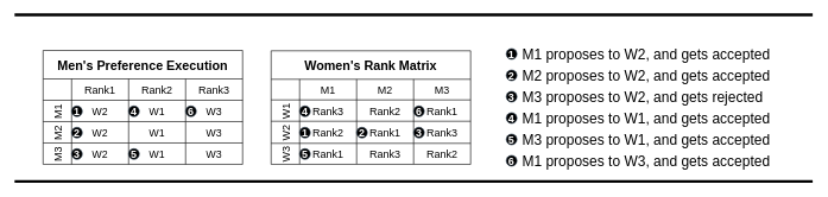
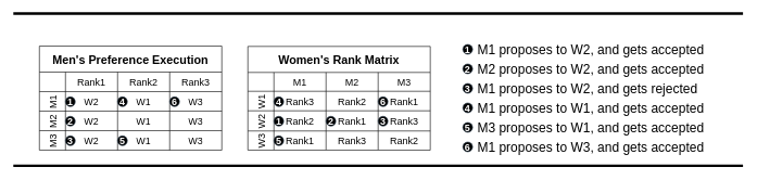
  <mxCell id="0" />
  <mxCell id="1" parent="0" />
  <mxCell id="2" value="Men's Preference Execution" style="shape=table;startSize=40;container=1;collapsible=0;childLayout=tableLayout;resizeLast=0;resizeLastRow=0;fontStyle=1;fontSize=18;" vertex="1" parent="1"><mxGeometry x="60" y="70" width="280" height="160" as="geometry" /></mxCell>
  <mxCell id="3" value="" style="shape=tableRow;horizontal=0;startSize=40;swimlaneHead=0;swimlaneBody=0;strokeColor=inherit;top=0;left=0;bottom=0;right=0;collapsible=0;dropTarget=0;fillColor=none;points=[[0,0.5],[1,0.5]];portConstraint=eastwest;fontSize=15;" vertex="1" parent="2"><mxGeometry y="40" width="280" height="30" as="geometry" /></mxCell>
  <mxCell id="4" value="Rank1" style="shape=partialRectangle;html=1;whiteSpace=wrap;connectable=0;strokeColor=inherit;overflow=hidden;fillColor=none;top=0;left=0;bottom=0;right=0;pointerEvents=1;fontSize=15;" vertex="1" parent="3"><mxGeometry x="40" width="80" height="30" as="geometry"><mxRectangle width="80" height="30" as="alternateBounds" /></mxGeometry></mxCell>
  <mxCell id="5" value="Rank2" style="shape=partialRectangle;html=1;whiteSpace=wrap;connectable=0;strokeColor=inherit;overflow=hidden;fillColor=none;top=0;left=0;bottom=0;right=0;pointerEvents=1;fontSize=15;" vertex="1" parent="3"><mxGeometry x="120" width="80" height="30" as="geometry"><mxRectangle width="80" height="30" as="alternateBounds" /></mxGeometry></mxCell>
  <mxCell id="6" value="Rank3" style="shape=partialRectangle;html=1;whiteSpace=wrap;connectable=0;strokeColor=inherit;overflow=hidden;fillColor=none;top=0;left=0;bottom=0;right=0;pointerEvents=1;strokeWidth=1;resizeWidth=1;resizeHeight=1;fontSize=15;" vertex="1" parent="3"><mxGeometry x="200" width="80" height="30" as="geometry"><mxRectangle width="80" height="30" as="alternateBounds" /></mxGeometry></mxCell>
  <mxCell id="7" value="M1" style="shape=tableRow;horizontal=0;startSize=40;swimlaneHead=0;swimlaneBody=0;strokeColor=inherit;top=0;left=0;bottom=0;right=0;collapsible=0;dropTarget=0;fillColor=none;points=[[0,0.5],[1,0.5]];portConstraint=eastwest;fontSize=15;" vertex="1" parent="2"><mxGeometry y="70" width="280" height="30" as="geometry" /></mxCell>
  <mxCell id="8" value="W2" style="shape=partialRectangle;html=1;whiteSpace=wrap;connectable=0;overflow=hidden;top=0;left=0;bottom=0;right=0;pointerEvents=1;strokeColor=default;fillColor=none;fontSize=15;" vertex="1" parent="7"><mxGeometry x="40" width="80" height="30" as="geometry"><mxRectangle width="80" height="30" as="alternateBounds" /></mxGeometry></mxCell>
  <mxCell id="9" value="W1" style="shape=partialRectangle;html=1;whiteSpace=wrap;connectable=0;overflow=hidden;top=0;left=0;bottom=0;right=0;pointerEvents=1;fillColor=none;labelBackgroundColor=none;labelBorderColor=none;strokeColor=default;shadow=0;resizable=1;resizeWidth=0;metaEdit=0;backgroundOutline=0;fontSize=15;" vertex="1" parent="7"><mxGeometry x="120" width="80" height="30" as="geometry"><mxRectangle width="80" height="30" as="alternateBounds" /></mxGeometry></mxCell>
  <mxCell id="10" value="W3" style="shape=partialRectangle;html=1;whiteSpace=wrap;connectable=0;overflow=hidden;top=0;left=0;bottom=0;right=0;pointerEvents=1;fillColor=none;fontSize=15;" vertex="1" parent="7"><mxGeometry x="200" width="80" height="30" as="geometry"><mxRectangle width="80" height="30" as="alternateBounds" /></mxGeometry></mxCell>
  <mxCell id="11" value="M2" style="shape=tableRow;horizontal=0;startSize=40;swimlaneHead=0;swimlaneBody=0;strokeColor=inherit;top=0;left=0;bottom=0;right=0;collapsible=0;dropTarget=0;fillColor=none;points=[[0,0.5],[1,0.5]];portConstraint=eastwest;fontSize=15;" vertex="1" parent="2"><mxGeometry y="100" width="280" height="30" as="geometry" /></mxCell>
  <mxCell id="12" value="W2" style="shape=partialRectangle;html=1;whiteSpace=wrap;connectable=0;overflow=hidden;top=0;left=0;bottom=0;right=0;pointerEvents=1;strokeOpacity=100;fillColor=none;fontSize=15;" vertex="1" parent="11"><mxGeometry x="40" width="80" height="30" as="geometry"><mxRectangle width="80" height="30" as="alternateBounds" /></mxGeometry></mxCell>
  <mxCell id="13" value="W1" style="shape=partialRectangle;html=1;whiteSpace=wrap;connectable=0;strokeColor=inherit;overflow=hidden;fillColor=none;top=0;left=0;bottom=0;right=0;pointerEvents=1;fontSize=15;" vertex="1" parent="11"><mxGeometry x="120" width="80" height="30" as="geometry"><mxRectangle width="80" height="30" as="alternateBounds" /></mxGeometry></mxCell>
  <mxCell id="14" value="W3" style="shape=partialRectangle;html=1;whiteSpace=wrap;connectable=0;strokeColor=inherit;overflow=hidden;fillColor=none;top=0;left=0;bottom=0;right=0;pointerEvents=1;fontSize=15;" vertex="1" parent="11"><mxGeometry x="200" width="80" height="30" as="geometry"><mxRectangle width="80" height="30" as="alternateBounds" /></mxGeometry></mxCell>
  <mxCell id="15" value="M3" style="shape=tableRow;horizontal=0;startSize=40;swimlaneHead=0;swimlaneBody=0;strokeColor=inherit;top=0;left=0;bottom=0;right=0;collapsible=0;dropTarget=0;fillColor=none;points=[[0,0.5],[1,0.5]];portConstraint=eastwest;fontSize=15;" vertex="1" parent="2"><mxGeometry y="130" width="280" height="30" as="geometry" /></mxCell>
  <mxCell id="16" value="W2" style="shape=partialRectangle;html=1;whiteSpace=wrap;connectable=0;overflow=hidden;top=0;left=0;bottom=0;right=0;pointerEvents=1;fillColor=none;fontSize=15;" vertex="1" parent="15"><mxGeometry x="40" width="80" height="30" as="geometry"><mxRectangle width="80" height="30" as="alternateBounds" /></mxGeometry></mxCell>
  <mxCell id="17" value="W1" style="shape=partialRectangle;html=1;whiteSpace=wrap;connectable=0;overflow=hidden;top=0;left=0;bottom=0;right=0;pointerEvents=1;fillColor=none;fontSize=15;" vertex="1" parent="15"><mxGeometry x="120" width="80" height="30" as="geometry"><mxRectangle width="80" height="30" as="alternateBounds" /></mxGeometry></mxCell>
  <mxCell id="18" value="W3" style="shape=partialRectangle;html=1;whiteSpace=wrap;connectable=0;strokeColor=inherit;overflow=hidden;fillColor=none;top=0;left=0;bottom=0;right=0;pointerEvents=1;fontSize=15;" vertex="1" parent="15"><mxGeometry x="200" width="80" height="30" as="geometry"><mxRectangle width="80" height="30" as="alternateBounds" /></mxGeometry></mxCell>
  <mxCell id="19" value="Women's Rank Matrix" style="shape=table;startSize=40;container=1;collapsible=0;childLayout=tableLayout;resizeLast=0;resizeLastRow=0;fontStyle=1;fontSize=18;" vertex="1" parent="1"><mxGeometry x="380" y="70.5" width="280" height="159.5" as="geometry" /></mxCell>
  <mxCell id="20" value="" style="shape=tableRow;horizontal=0;startSize=40;swimlaneHead=0;swimlaneBody=0;strokeColor=inherit;top=0;left=0;bottom=0;right=0;collapsible=0;dropTarget=0;fillColor=none;points=[[0,0.5],[1,0.5]];portConstraint=eastwest;fontSize=15;" vertex="1" parent="19"><mxGeometry y="40" width="280" height="29" as="geometry" /></mxCell>
  <mxCell id="21" value="M1" style="shape=partialRectangle;html=1;whiteSpace=wrap;connectable=0;strokeColor=inherit;overflow=hidden;fillColor=none;top=0;left=0;bottom=0;right=0;pointerEvents=1;fontSize=15;" vertex="1" parent="20"><mxGeometry x="40" width="80" height="29" as="geometry"><mxRectangle width="80" height="29" as="alternateBounds" /></mxGeometry></mxCell>
  <mxCell id="22" value="M2" style="shape=partialRectangle;html=1;whiteSpace=wrap;connectable=0;strokeColor=inherit;overflow=hidden;fillColor=none;top=0;left=0;bottom=0;right=0;pointerEvents=1;fontSize=15;" vertex="1" parent="20"><mxGeometry x="120" width="80" height="29" as="geometry"><mxRectangle width="80" height="29" as="alternateBounds" /></mxGeometry></mxCell>
  <mxCell id="23" value="M3" style="shape=partialRectangle;html=1;whiteSpace=wrap;connectable=0;strokeColor=inherit;overflow=hidden;fillColor=none;top=0;left=0;bottom=0;right=0;pointerEvents=1;strokeWidth=1;resizeWidth=1;resizeHeight=1;fontSize=15;" vertex="1" parent="20"><mxGeometry x="200" width="80" height="29" as="geometry"><mxRectangle width="80" height="29" as="alternateBounds" /></mxGeometry></mxCell>
  <mxCell id="24" value="W1" style="shape=tableRow;horizontal=0;startSize=40;swimlaneHead=0;swimlaneBody=0;strokeColor=inherit;top=0;left=0;bottom=0;right=0;collapsible=0;dropTarget=0;fillColor=none;points=[[0,0.5],[1,0.5]];portConstraint=eastwest;fontSize=15;" vertex="1" parent="19"><mxGeometry y="69" width="280" height="30" as="geometry" /></mxCell>
  <mxCell id="25" value="Rank3" style="shape=partialRectangle;html=1;whiteSpace=wrap;connectable=0;strokeColor=inherit;overflow=hidden;fillColor=none;top=0;left=0;bottom=0;right=0;pointerEvents=1;fontSize=15;" vertex="1" parent="24"><mxGeometry x="40" width="80" height="30" as="geometry"><mxRectangle width="80" height="30" as="alternateBounds" /></mxGeometry></mxCell>
  <mxCell id="26" value="Rank2" style="shape=partialRectangle;html=1;whiteSpace=wrap;connectable=0;strokeColor=inherit;overflow=hidden;fillColor=none;top=0;left=0;bottom=0;right=0;pointerEvents=1;fontSize=15;" vertex="1" parent="24"><mxGeometry x="120" width="80" height="30" as="geometry"><mxRectangle width="80" height="30" as="alternateBounds" /></mxGeometry></mxCell>
  <mxCell id="27" value="Rank1" style="shape=partialRectangle;html=1;whiteSpace=wrap;connectable=0;strokeColor=inherit;overflow=hidden;fillColor=none;top=0;left=0;bottom=0;right=0;pointerEvents=1;fontSize=15;" vertex="1" parent="24"><mxGeometry x="200" width="80" height="30" as="geometry"><mxRectangle width="80" height="30" as="alternateBounds" /></mxGeometry></mxCell>
  <mxCell id="28" value="W2" style="shape=tableRow;horizontal=0;startSize=40;swimlaneHead=0;swimlaneBody=0;strokeColor=inherit;top=0;left=0;bottom=0;right=0;collapsible=0;dropTarget=0;fillColor=none;points=[[0,0.5],[1,0.5]];portConstraint=eastwest;fontSize=15;" vertex="1" parent="19"><mxGeometry y="99" width="280" height="31" as="geometry" /></mxCell>
  <mxCell id="29" value="Rank2" style="shape=partialRectangle;html=1;whiteSpace=wrap;connectable=0;strokeColor=inherit;overflow=hidden;fillColor=none;top=0;left=0;bottom=0;right=0;pointerEvents=1;fontSize=15;" vertex="1" parent="28"><mxGeometry x="40" width="80" height="31" as="geometry"><mxRectangle width="80" height="31" as="alternateBounds" /></mxGeometry></mxCell>
  <mxCell id="30" value="Rank1" style="shape=partialRectangle;html=1;whiteSpace=wrap;connectable=0;strokeColor=inherit;overflow=hidden;fillColor=none;top=0;left=0;bottom=0;right=0;pointerEvents=1;fontSize=15;" vertex="1" parent="28"><mxGeometry x="120" width="80" height="31" as="geometry"><mxRectangle width="80" height="31" as="alternateBounds" /></mxGeometry></mxCell>
  <mxCell id="31" value="Rank3" style="shape=partialRectangle;html=1;whiteSpace=wrap;connectable=0;strokeColor=inherit;overflow=hidden;fillColor=none;top=0;left=0;bottom=0;right=0;pointerEvents=1;fontSize=15;" vertex="1" parent="28"><mxGeometry x="200" width="80" height="31" as="geometry"><mxRectangle width="80" height="31" as="alternateBounds" /></mxGeometry></mxCell>
  <mxCell id="32" value="W3" style="shape=tableRow;horizontal=0;startSize=40;swimlaneHead=0;swimlaneBody=0;strokeColor=inherit;top=0;left=0;bottom=0;right=0;collapsible=0;dropTarget=0;fillColor=none;points=[[0,0.5],[1,0.5]];portConstraint=eastwest;fontSize=15;" vertex="1" parent="19"><mxGeometry y="130" width="280" height="29" as="geometry" /></mxCell>
  <mxCell id="33" value="Rank1" style="shape=partialRectangle;html=1;whiteSpace=wrap;connectable=0;strokeColor=inherit;overflow=hidden;fillColor=none;top=0;left=0;bottom=0;right=0;pointerEvents=1;fontSize=15;" vertex="1" parent="32"><mxGeometry x="40" width="80" height="29" as="geometry"><mxRectangle width="80" height="29" as="alternateBounds" /></mxGeometry></mxCell>
  <mxCell id="34" value="Rank3" style="shape=partialRectangle;html=1;whiteSpace=wrap;connectable=0;strokeColor=inherit;overflow=hidden;fillColor=none;top=0;left=0;bottom=0;right=0;pointerEvents=1;fontSize=15;" vertex="1" parent="32"><mxGeometry x="120" width="80" height="29" as="geometry"><mxRectangle width="80" height="29" as="alternateBounds" /></mxGeometry></mxCell>
  <mxCell id="35" value="Rank2" style="shape=partialRectangle;html=1;whiteSpace=wrap;connectable=0;strokeColor=inherit;overflow=hidden;fillColor=none;top=0;left=0;bottom=0;right=0;pointerEvents=1;fontSize=15;" vertex="1" parent="32"><mxGeometry x="200" width="80" height="29" as="geometry"><mxRectangle width="80" height="29" as="alternateBounds" /></mxGeometry></mxCell>
  <mxCell id="36" value="1" style="ellipse;whiteSpace=wrap;html=1;aspect=fixed;strokeColor=#314354;align=center;verticalAlign=middle;fontFamily=Helvetica;fontSize=15;fillColor=#000000;fontColor=#ffffff;fontStyle=1" vertex="1" parent="1"><mxGeometry x="710" y="67.5" width="15" height="15" as="geometry" /></mxCell>
  <mxCell id="37" value="2" style="ellipse;whiteSpace=wrap;html=1;aspect=fixed;strokeColor=#314354;align=center;verticalAlign=middle;fontFamily=Helvetica;fontSize=15;fillColor=#000000;fontColor=#ffffff;fontStyle=1" vertex="1" parent="1"><mxGeometry x="710" y="97.5" width="15" height="15" as="geometry" /></mxCell>
  <mxCell id="38" value="3" style="ellipse;whiteSpace=wrap;html=1;aspect=fixed;strokeColor=#314354;align=center;verticalAlign=middle;fontFamily=Helvetica;fontSize=15;fillColor=#000000;fontColor=#ffffff;fontStyle=1" vertex="1" parent="1"><mxGeometry x="710" y="127.5" width="15" height="15" as="geometry" /></mxCell>
  <mxCell id="39" value="4" style="ellipse;whiteSpace=wrap;html=1;aspect=fixed;strokeColor=#314354;align=center;verticalAlign=middle;fontFamily=Helvetica;fontSize=15;fillColor=#000000;fontColor=#ffffff;fontStyle=1" vertex="1" parent="1"><mxGeometry x="710" y="157.5" width="15" height="15" as="geometry" /></mxCell>
  <mxCell id="40" value="5" style="ellipse;whiteSpace=wrap;html=1;aspect=fixed;strokeColor=#314354;align=center;verticalAlign=middle;fontFamily=Helvetica;fontSize=15;fillColor=#000000;fontColor=#ffffff;fontStyle=1" vertex="1" parent="1"><mxGeometry x="710" y="187.5" width="15" height="15" as="geometry" /></mxCell>
  <mxCell id="41" value="6" style="ellipse;whiteSpace=wrap;html=1;aspect=fixed;strokeColor=#314354;align=center;verticalAlign=middle;fontFamily=Helvetica;fontSize=15;fillColor=#000000;fontColor=#ffffff;fontStyle=1" vertex="1" parent="1"><mxGeometry x="710" y="217.5" width="15" height="15" as="geometry" /></mxCell>
  <mxCell id="42" value="&lt;h1 style=&quot;font-size: 20px;&quot;&gt;&lt;span style=&quot;font-size: 20px; font-weight: 400;&quot;&gt;&amp;nbsp;M1 proposes to W2, and gets accepted&lt;/span&gt;&lt;/h1&gt;" style="text;strokeColor=none;align=left;fillColor=none;html=1;verticalAlign=middle;whiteSpace=wrap;rounded=0;fontFamily=Helvetica;fontSize=20;fontColor=default;" vertex="1" parent="1"><mxGeometry x="725" y="60" width="405" height="30" as="geometry" /></mxCell>
  <mxCell id="43" value="&lt;h1 style=&quot;font-size: 20px;&quot;&gt;&lt;span style=&quot;font-size: 20px; font-weight: 400;&quot;&gt;&amp;nbsp;M2 proposes to W2, and gets accepted&lt;/span&gt;&lt;/h1&gt;" style="text;strokeColor=none;align=left;fillColor=none;html=1;verticalAlign=middle;whiteSpace=wrap;rounded=0;fontFamily=Helvetica;fontSize=20;fontColor=default;" vertex="1" parent="1"><mxGeometry x="725" y="90" width="365" height="30" as="geometry" /></mxCell>
- <mxCell id="44" value="&lt;h1 style=&quot;font-size: 20px;&quot;&gt;&lt;span style=&quot;font-size: 20px; font-weight: 400;&quot;&gt;&amp;nbsp;M3 proposes to W2, and gets rejected&lt;/span&gt;&lt;/h1&gt;" style="text;strokeColor=none;align=left;fillColor=none;html=1;verticalAlign=middle;whiteSpace=wrap;rounded=0;fontFamily=Helvetica;fontSize=20;fontColor=default;" vertex="1" parent="1"><mxGeometry x="725" y="120" width="365" height="30" as="geometry" /></mxCell>
+ <mxCell id="44" value="&lt;h1 style=&quot;font-size: 20px;&quot;&gt;&lt;span style=&quot;font-size: 20px; font-weight: 400;&quot;&gt;&amp;nbsp;M1 proposes to W2, and gets rejected&lt;/span&gt;&lt;/h1&gt;" style="text;strokeColor=none;align=left;fillColor=none;html=1;verticalAlign=middle;whiteSpace=wrap;rounded=0;fontFamily=Helvetica;fontSize=20;fontColor=default;" vertex="1" parent="1"><mxGeometry x="725" y="120" width="365" height="30" as="geometry" /></mxCell>
  <mxCell id="45" value="&lt;h1 style=&quot;font-size: 20px;&quot;&gt;&lt;span style=&quot;font-size: 20px; font-weight: 400;&quot;&gt;&amp;nbsp;M1 proposes to W1, and gets accepted&lt;/span&gt;&lt;/h1&gt;" style="text;strokeColor=none;align=left;fillColor=none;html=1;verticalAlign=middle;whiteSpace=wrap;rounded=0;fontFamily=Helvetica;fontSize=20;fontColor=default;" vertex="1" parent="1"><mxGeometry x="725" y="150" width="365" height="30" as="geometry" /></mxCell>
  <mxCell id="46" value="&lt;h1 style=&quot;font-size: 20px;&quot;&gt;&lt;span style=&quot;font-size: 20px; font-weight: 400;&quot;&gt;&amp;nbsp;M3 proposes to W1, and gets accepted&lt;/span&gt;&lt;/h1&gt;" style="text;strokeColor=none;align=left;fillColor=none;html=1;verticalAlign=middle;whiteSpace=wrap;rounded=0;fontFamily=Helvetica;fontSize=20;fontColor=default;" vertex="1" parent="1"><mxGeometry x="725" y="180" width="365" height="30" as="geometry" /></mxCell>
  <mxCell id="47" value="&lt;h1 style=&quot;font-size: 20px;&quot;&gt;&lt;span style=&quot;font-size: 20px; font-weight: 400;&quot;&gt;&amp;nbsp;M1 proposes to W3, and gets accepted&lt;/span&gt;&lt;/h1&gt;" style="text;strokeColor=none;align=left;fillColor=none;html=1;verticalAlign=middle;whiteSpace=wrap;rounded=0;fontFamily=Helvetica;fontSize=20;fontColor=default;" vertex="1" parent="1"><mxGeometry x="725" y="210" width="365" height="30" as="geometry" /></mxCell>
  <mxCell id="48" value="1" style="ellipse;whiteSpace=wrap;html=1;aspect=fixed;strokeColor=#314354;align=center;verticalAlign=middle;fontFamily=Helvetica;fontSize=15;fillColor=#000000;fontColor=#ffffff;fontStyle=1" vertex="1" parent="1"><mxGeometry x="100" y="148" width="15" height="15" as="geometry" /></mxCell>
  <mxCell id="49" value="2" style="ellipse;whiteSpace=wrap;html=1;aspect=fixed;strokeColor=#314354;align=center;verticalAlign=middle;fontFamily=Helvetica;fontSize=15;fillColor=#000000;fontColor=#ffffff;fontStyle=1" vertex="1" parent="1"><mxGeometry x="100" y="178" width="15" height="15" as="geometry" /></mxCell>
  <mxCell id="50" value="3" style="ellipse;whiteSpace=wrap;html=1;aspect=fixed;strokeColor=#314354;align=center;verticalAlign=middle;fontFamily=Helvetica;fontSize=15;fillColor=#000000;fontColor=#ffffff;fontStyle=1" vertex="1" parent="1"><mxGeometry x="100" y="208" width="15" height="15" as="geometry" /></mxCell>
  <mxCell id="51" value="4" style="ellipse;whiteSpace=wrap;html=1;aspect=fixed;strokeColor=#314354;align=center;verticalAlign=middle;fontFamily=Helvetica;fontSize=15;fillColor=#000000;fontColor=#ffffff;fontStyle=1" vertex="1" parent="1"><mxGeometry x="180" y="148" width="15" height="15" as="geometry" /></mxCell>
  <mxCell id="52" value="5" style="ellipse;whiteSpace=wrap;html=1;aspect=fixed;strokeColor=#314354;align=center;verticalAlign=middle;fontFamily=Helvetica;fontSize=15;fillColor=#000000;fontColor=#ffffff;fontStyle=1" vertex="1" parent="1"><mxGeometry x="180" y="208" width="15" height="15" as="geometry" /></mxCell>
  <mxCell id="53" value="6" style="ellipse;whiteSpace=wrap;html=1;aspect=fixed;strokeColor=#314354;align=center;verticalAlign=middle;fontFamily=Helvetica;fontSize=15;fillColor=#000000;fontColor=#ffffff;fontStyle=1" vertex="1" parent="1"><mxGeometry x="260" y="148" width="15" height="15" as="geometry" /></mxCell>
  <mxCell id="54" value="1" style="ellipse;whiteSpace=wrap;html=1;aspect=fixed;strokeColor=#314354;align=center;verticalAlign=middle;fontFamily=Helvetica;fontSize=15;fillColor=#000000;fontColor=#ffffff;fontStyle=1" vertex="1" parent="1"><mxGeometry x="420" y="178" width="15" height="15" as="geometry" /></mxCell>
  <mxCell id="55" value="2" style="ellipse;whiteSpace=wrap;html=1;aspect=fixed;strokeColor=#314354;align=center;verticalAlign=middle;fontFamily=Helvetica;fontSize=15;fillColor=#000000;fontColor=#ffffff;fontStyle=1" vertex="1" parent="1"><mxGeometry x="500" y="178" width="15" height="15" as="geometry" /></mxCell>
  <mxCell id="56" value="3" style="ellipse;whiteSpace=wrap;html=1;aspect=fixed;strokeColor=#314354;align=center;verticalAlign=middle;fontFamily=Helvetica;fontSize=15;fillColor=#000000;fontColor=#ffffff;fontStyle=1;spacing=0;" vertex="1" parent="1"><mxGeometry x="580" y="178" width="15" height="15" as="geometry" /></mxCell>
  <mxCell id="57" value="6" style="ellipse;whiteSpace=wrap;html=1;aspect=fixed;strokeColor=#314354;align=center;verticalAlign=middle;fontFamily=Helvetica;fontSize=15;fillColor=#000000;fontColor=#ffffff;fontStyle=1" vertex="1" parent="1"><mxGeometry x="580" y="148" width="15" height="15" as="geometry" /></mxCell>
  <mxCell id="58" value="5" style="ellipse;whiteSpace=wrap;html=1;aspect=fixed;strokeColor=#314354;align=center;verticalAlign=middle;fontFamily=Helvetica;fontSize=15;fillColor=#000000;fontColor=#ffffff;fontStyle=1" vertex="1" parent="1"><mxGeometry x="420" y="208" width="15" height="15" as="geometry" /></mxCell>
  <mxCell id="59" value="4" style="ellipse;whiteSpace=wrap;html=1;aspect=fixed;strokeColor=#314354;align=center;verticalAlign=middle;fontFamily=Helvetica;fontSize=15;fillColor=#000000;fontColor=#ffffff;fontStyle=1" vertex="1" parent="1"><mxGeometry x="420" y="148" width="15" height="15" as="geometry" /></mxCell>
  <mxCell id="60" value="" style="endArrow=none;html=1;rounded=0;strokeWidth=4;" edge="1" parent="1"><mxGeometry width="50" height="50" relative="1" as="geometry"><mxPoint x="20" y="20" as="sourcePoint" /><mxPoint x="1140" y="20" as="targetPoint" /></mxGeometry></mxCell>
  <mxCell id="61" value="" style="endArrow=none;html=1;rounded=0;strokeWidth=4;" edge="1" parent="1"><mxGeometry width="50" height="50" relative="1" as="geometry"><mxPoint x="20" y="254" as="sourcePoint" /><mxPoint x="1140" y="254" as="targetPoint" /></mxGeometry></mxCell>
